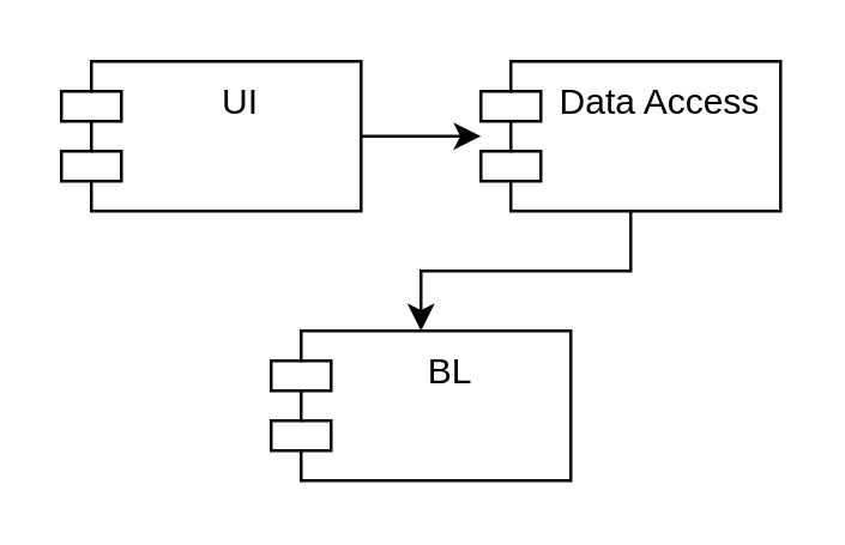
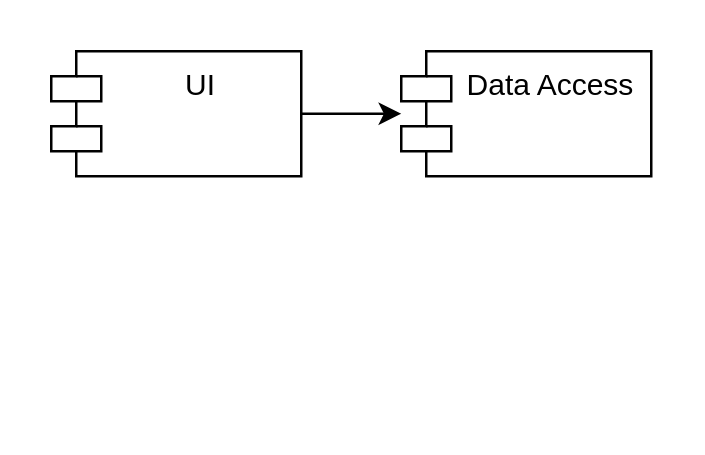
  <mxCell id="0" />
  <mxCell id="1" parent="0" />
- <mxCell id="2" value="BL" style="shape=module;align=left;spacingLeft=20;align=center;verticalAlign=top;whiteSpace=wrap;html=1;" parent="1" vertex="1"><mxGeometry x="90" y="110" width="100" height="50" as="geometry" /></mxCell>
- <mxCell id="3" style="edgeStyle=orthogonalEdgeStyle;rounded=0;orthogonalLoop=1;jettySize=auto;html=1;" edge="1" parent="1" source="4" target="2"><mxGeometry relative="1" as="geometry" /></mxCell>
  <mxCell id="4" value="Data Access" style="shape=module;align=left;spacingLeft=20;align=center;verticalAlign=top;whiteSpace=wrap;html=1;" parent="1" vertex="1"><mxGeometry x="160" y="20" width="100" height="50" as="geometry" /></mxCell>
  <mxCell id="5" style="edgeStyle=orthogonalEdgeStyle;rounded=0;orthogonalLoop=1;jettySize=auto;html=1;" edge="1" parent="1" source="6" target="4"><mxGeometry relative="1" as="geometry" /></mxCell>
  <mxCell id="6" value="UI" style="shape=module;align=left;spacingLeft=20;align=center;verticalAlign=top;whiteSpace=wrap;html=1;" parent="1" vertex="1"><mxGeometry x="20" y="20" width="100" height="50" as="geometry" /></mxCell>
